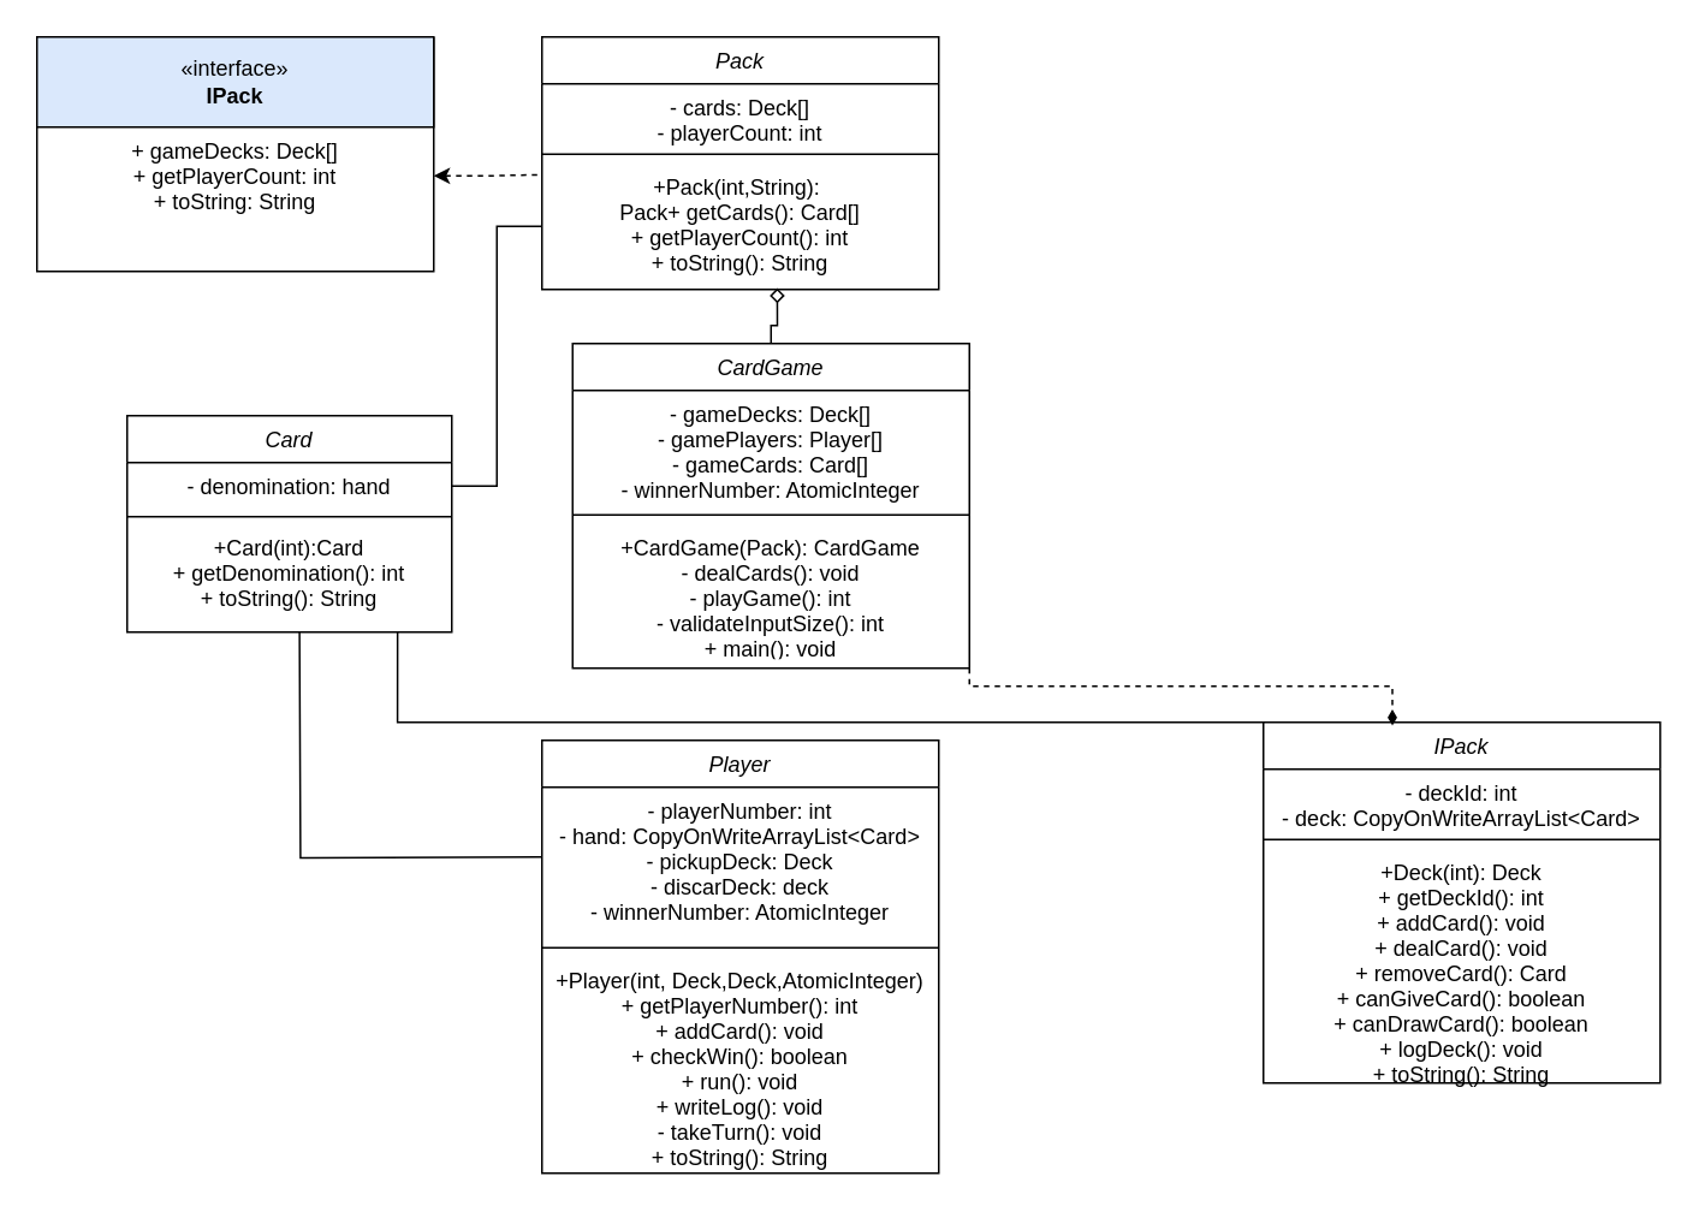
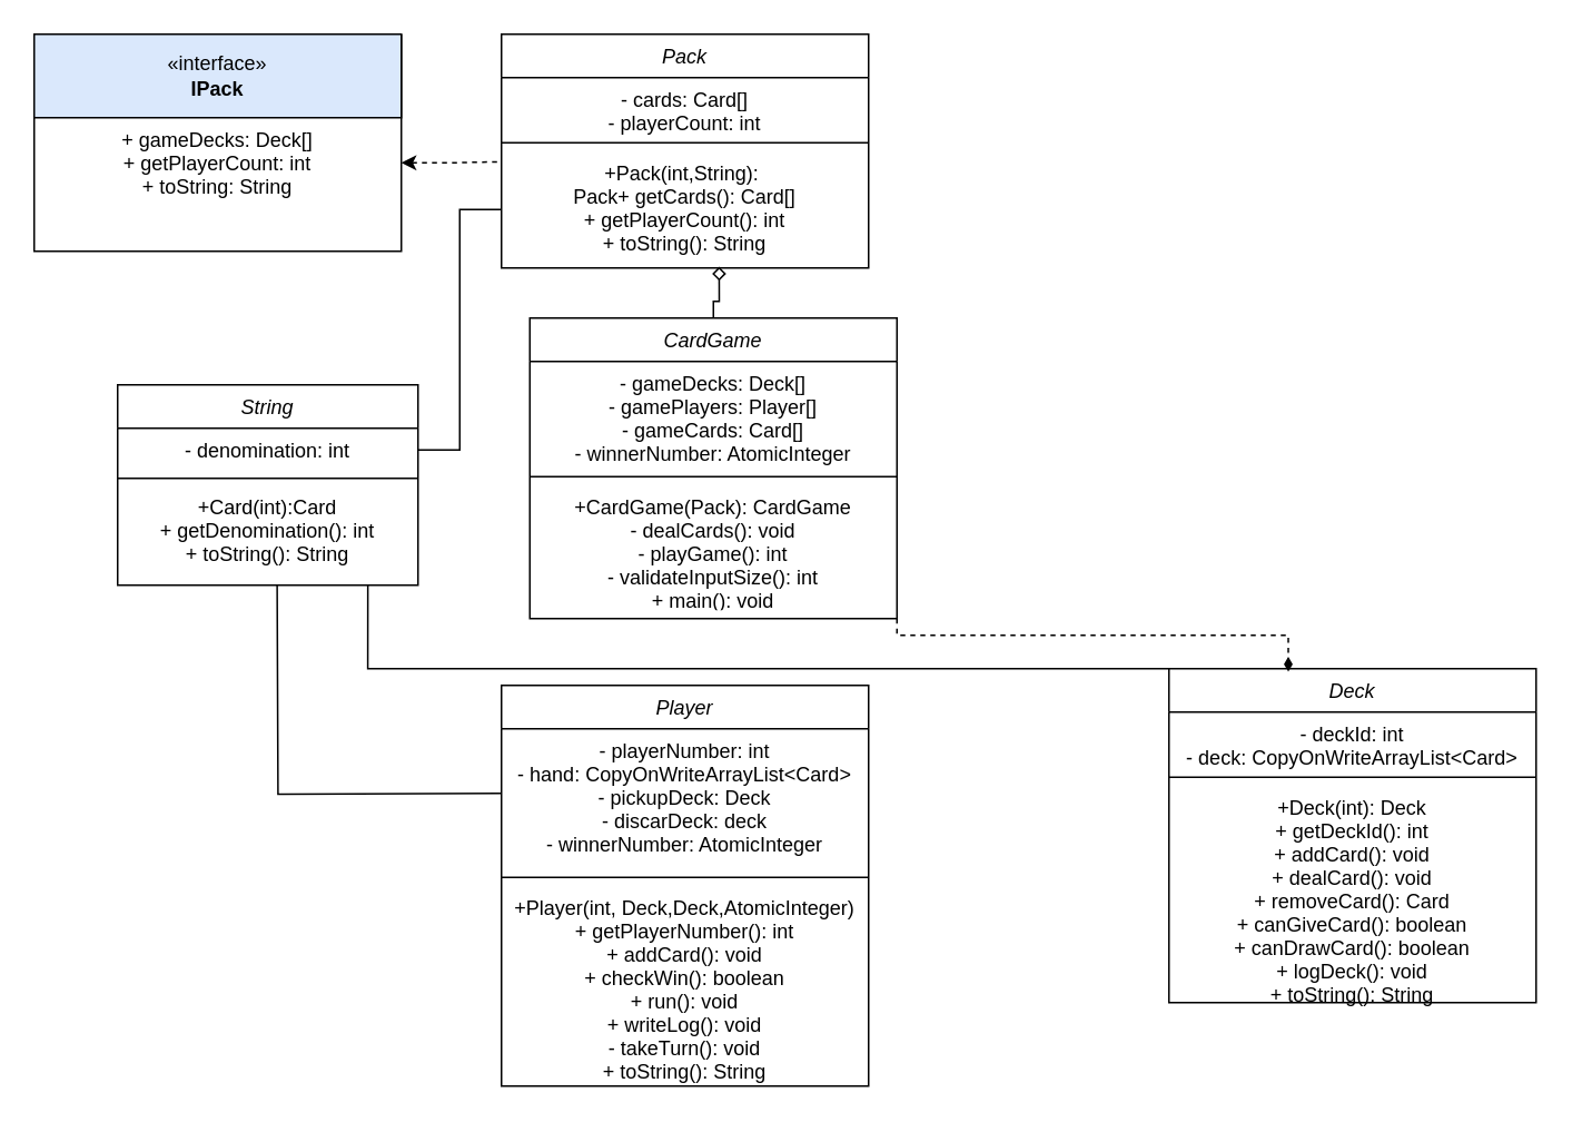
  <mxCell id="0" />
  <mxCell id="1" parent="0" />
- <mxCell id="2" value="Card" style="swimlane;fontStyle=2;align=center;verticalAlign=top;childLayout=stackLayout;horizontal=1;startSize=26;horizontalStack=0;resizeParent=1;resizeLast=0;collapsible=1;marginBottom=0;rounded=0;shadow=0;strokeWidth=1;" parent="1" vertex="1"><mxGeometry x="70" y="230" width="180" height="120" as="geometry"><mxRectangle x="230" y="140" width="160" height="26" as="alternateBounds" /></mxGeometry></mxCell>
- <mxCell id="3" value="- denomination: hand" style="text;align=center;verticalAlign=top;spacingLeft=4;spacingRight=4;overflow=hidden;rotatable=0;points=[[0,0.5],[1,0.5]];portConstraint=eastwest;" parent="2" vertex="1"><mxGeometry y="26" width="180" height="26" as="geometry" /></mxCell>
+ <mxCell id="2" value="String" style="swimlane;fontStyle=2;align=center;verticalAlign=top;childLayout=stackLayout;horizontal=1;startSize=26;horizontalStack=0;resizeParent=1;resizeLast=0;collapsible=1;marginBottom=0;rounded=0;shadow=0;strokeWidth=1;" parent="1" vertex="1"><mxGeometry x="70" y="230" width="180" height="120" as="geometry"><mxRectangle x="230" y="140" width="160" height="26" as="alternateBounds" /></mxGeometry></mxCell>
+ <mxCell id="3" value="- denomination: int" style="text;align=center;verticalAlign=top;spacingLeft=4;spacingRight=4;overflow=hidden;rotatable=0;points=[[0,0.5],[1,0.5]];portConstraint=eastwest;" parent="2" vertex="1"><mxGeometry y="26" width="180" height="26" as="geometry" /></mxCell>
  <mxCell id="4" value="" style="line;html=1;strokeWidth=1;align=left;verticalAlign=middle;spacingTop=-1;spacingLeft=3;spacingRight=3;rotatable=0;labelPosition=right;points=[];portConstraint=eastwest;" parent="2" vertex="1"><mxGeometry y="52" width="180" height="8" as="geometry" /></mxCell>
  <mxCell id="5" value="+Card(int):Card&#10;+ getDenomination(): int&#10;+ toString(): String" style="text;align=center;verticalAlign=top;spacingLeft=4;spacingRight=4;overflow=hidden;rotatable=0;points=[[0,0.5],[1,0.5]];portConstraint=eastwest;" parent="2" vertex="1"><mxGeometry y="60" width="180" height="60" as="geometry" /></mxCell>
- <mxCell id="6" value="IPack" style="swimlane;fontStyle=2;align=center;verticalAlign=top;childLayout=stackLayout;horizontal=1;startSize=26;horizontalStack=0;resizeParent=1;resizeLast=0;collapsible=1;marginBottom=0;rounded=0;shadow=0;strokeWidth=1;" parent="1" vertex="1"><mxGeometry x="700" y="400" width="220" height="200" as="geometry"><mxRectangle x="230" y="140" width="160" height="26" as="alternateBounds" /></mxGeometry></mxCell>
+ <mxCell id="6" value="Deck" style="swimlane;fontStyle=2;align=center;verticalAlign=top;childLayout=stackLayout;horizontal=1;startSize=26;horizontalStack=0;resizeParent=1;resizeLast=0;collapsible=1;marginBottom=0;rounded=0;shadow=0;strokeWidth=1;" parent="1" vertex="1"><mxGeometry x="700" y="400" width="220" height="200" as="geometry"><mxRectangle x="230" y="140" width="160" height="26" as="alternateBounds" /></mxGeometry></mxCell>
  <mxCell id="7" value="- deckId: int&#10;- deck: CopyOnWriteArrayList&lt;Card&gt;&#10;&#10;" style="text;align=center;verticalAlign=top;spacingLeft=4;spacingRight=4;overflow=hidden;rotatable=0;points=[[0,0.5],[1,0.5]];portConstraint=eastwest;" parent="6" vertex="1"><mxGeometry y="26" width="220" height="34" as="geometry" /></mxCell>
  <mxCell id="8" value="" style="line;html=1;strokeWidth=1;align=left;verticalAlign=middle;spacingTop=-1;spacingLeft=3;spacingRight=3;rotatable=0;labelPosition=right;points=[];portConstraint=eastwest;" parent="6" vertex="1"><mxGeometry y="60" width="220" height="10" as="geometry" /></mxCell>
  <mxCell id="9" value="+Deck(int): Deck&#10;+ getDeckId(): int&#10;+ addCard(): void&#10;+ dealCard(): void&#10;+ removeCard(): Card&#10;+ canGiveCard(): boolean&#10;+ canDrawCard(): boolean&#10;+ logDeck(): void&#10;+ toString(): String" style="text;align=center;verticalAlign=top;spacingLeft=4;spacingRight=4;overflow=hidden;rotatable=0;points=[[0,0.5],[1,0.5]];portConstraint=eastwest;" parent="6" vertex="1"><mxGeometry y="70" width="220" height="130" as="geometry" /></mxCell>
  <mxCell id="10" value="Pack" style="swimlane;fontStyle=2;align=center;verticalAlign=top;childLayout=stackLayout;horizontal=1;startSize=26;horizontalStack=0;resizeParent=1;resizeLast=0;collapsible=1;marginBottom=0;rounded=0;shadow=0;strokeWidth=1;" parent="1" vertex="1"><mxGeometry x="300" y="20" width="220" height="140" as="geometry"><mxRectangle x="230" y="140" width="160" height="26" as="alternateBounds" /></mxGeometry></mxCell>
- <mxCell id="11" value="- cards: Deck[]&#10;- playerCount: int&#10;&#10;" style="text;align=center;verticalAlign=top;spacingLeft=4;spacingRight=4;overflow=hidden;rotatable=0;points=[[0,0.5],[1,0.5]];portConstraint=eastwest;" parent="10" vertex="1"><mxGeometry y="26" width="220" height="34" as="geometry" /></mxCell>
+ <mxCell id="11" value="- cards: Card[]&#10;- playerCount: int&#10;&#10;" style="text;align=center;verticalAlign=top;spacingLeft=4;spacingRight=4;overflow=hidden;rotatable=0;points=[[0,0.5],[1,0.5]];portConstraint=eastwest;" parent="10" vertex="1"><mxGeometry y="26" width="220" height="34" as="geometry" /></mxCell>
  <mxCell id="12" value="" style="line;html=1;strokeWidth=1;align=left;verticalAlign=middle;spacingTop=-1;spacingLeft=3;spacingRight=3;rotatable=0;labelPosition=right;points=[];portConstraint=eastwest;" parent="10" vertex="1"><mxGeometry y="60" width="220" height="10" as="geometry" /></mxCell>
  <mxCell id="13" value="+Pack(int,String): &#10;Pack+ getCards(): Card[]&#10;+ getPlayerCount(): int&#10;+ toString(): String" style="text;align=center;verticalAlign=top;spacingLeft=4;spacingRight=4;overflow=hidden;rotatable=0;points=[[0,0.5],[1,0.5]];portConstraint=eastwest;" parent="10" vertex="1"><mxGeometry y="70" width="220" height="70" as="geometry" /></mxCell>
  <mxCell id="14" value="Player" style="swimlane;fontStyle=2;align=center;verticalAlign=top;childLayout=stackLayout;horizontal=1;startSize=26;horizontalStack=0;resizeParent=1;resizeLast=0;collapsible=1;marginBottom=0;rounded=0;shadow=0;strokeWidth=1;" parent="1" vertex="1"><mxGeometry x="300" y="410" width="220" height="240" as="geometry"><mxRectangle x="230" y="140" width="160" height="26" as="alternateBounds" /></mxGeometry></mxCell>
  <mxCell id="15" value="- playerNumber: int&#10;- hand: CopyOnWriteArrayList&lt;Card&gt;&#10;- pickupDeck: Deck&#10;- discarDeck: deck&#10;- winnerNumber: AtomicInteger&#10;" style="text;align=center;verticalAlign=top;spacingLeft=4;spacingRight=4;overflow=hidden;rotatable=0;points=[[0,0.5],[1,0.5]];portConstraint=eastwest;" parent="14" vertex="1"><mxGeometry y="26" width="220" height="84" as="geometry" /></mxCell>
  <mxCell id="16" value="" style="line;html=1;strokeWidth=1;align=left;verticalAlign=middle;spacingTop=-1;spacingLeft=3;spacingRight=3;rotatable=0;labelPosition=right;points=[];portConstraint=eastwest;" parent="14" vertex="1"><mxGeometry y="110" width="220" height="10" as="geometry" /></mxCell>
  <mxCell id="17" value="+Player(int, Deck,Deck,AtomicInteger)&#10;+ getPlayerNumber(): int&#10;+ addCard(): void&#10;+ checkWin(): boolean&#10;+ run(): void&#10;+ writeLog(): void&#10;- takeTurn(): void&#10;+ toString(): String&#10;" style="text;align=center;verticalAlign=top;spacingLeft=4;spacingRight=4;overflow=hidden;rotatable=0;points=[[0,0.5],[1,0.5]];portConstraint=eastwest;" parent="14" vertex="1"><mxGeometry y="120" width="220" height="120" as="geometry" /></mxCell>
  <mxCell id="18" value="CardGame" style="swimlane;fontStyle=2;align=center;verticalAlign=top;childLayout=stackLayout;horizontal=1;startSize=26;horizontalStack=0;resizeParent=1;resizeLast=0;collapsible=1;marginBottom=0;rounded=0;shadow=0;strokeWidth=1;" parent="1" vertex="1"><mxGeometry x="317" y="190" width="220" height="180" as="geometry"><mxRectangle x="230" y="140" width="160" height="26" as="alternateBounds" /></mxGeometry></mxCell>
  <mxCell id="19" value="- gameDecks: Deck[]&#10;- gamePlayers: Player[]&#10;- gameCards: Card[]&#10;- winnerNumber: AtomicInteger&#10;" style="text;align=center;verticalAlign=top;spacingLeft=4;spacingRight=4;overflow=hidden;rotatable=0;points=[[0,0.5],[1,0.5]];portConstraint=eastwest;" parent="18" vertex="1"><mxGeometry y="26" width="220" height="64" as="geometry" /></mxCell>
  <mxCell id="20" value="" style="line;html=1;strokeWidth=1;align=left;verticalAlign=middle;spacingTop=-1;spacingLeft=3;spacingRight=3;rotatable=0;labelPosition=right;points=[];portConstraint=eastwest;" parent="18" vertex="1"><mxGeometry y="90" width="220" height="10" as="geometry" /></mxCell>
  <mxCell id="21" value="+CardGame(Pack): CardGame&#10;- dealCards(): void&#10;- playGame(): int&#10;- validateInputSize(): int&#10;+ main(): void&#10;" style="text;align=center;verticalAlign=top;spacingLeft=4;spacingRight=4;overflow=hidden;rotatable=0;points=[[0,0.5],[1,0.5]];portConstraint=eastwest;" parent="18" vertex="1"><mxGeometry y="100" width="220" height="70" as="geometry" /></mxCell>
  <mxCell id="22" value="" style="swimlane;fontStyle=2;align=center;verticalAlign=top;childLayout=stackLayout;horizontal=1;startSize=0;horizontalStack=0;resizeParent=1;resizeLast=0;collapsible=1;marginBottom=0;rounded=0;shadow=0;strokeWidth=1;" parent="1" vertex="1"><mxGeometry x="20" y="20" width="220" height="130" as="geometry"><mxRectangle x="230" y="140" width="160" height="26" as="alternateBounds" /></mxGeometry></mxCell>
  <mxCell id="23" value="«interface»&lt;br&gt;&lt;b&gt;IPack&lt;/b&gt;" style="html=1;whiteSpace=wrap;fillColor=#dae8fc;" vertex="1" parent="22"><mxGeometry width="220" height="50" as="geometry" /></mxCell>
  <mxCell id="24" value="+ gameDecks: Deck[]&#10;+ getPlayerCount: int&#10;+ toString: String&#10;" style="text;align=center;verticalAlign=top;spacingLeft=4;spacingRight=4;overflow=hidden;rotatable=0;points=[[0,0.5],[1,0.5]];portConstraint=eastwest;" parent="22" vertex="1"><mxGeometry y="50" width="220" height="54" as="geometry" /></mxCell>
  <mxCell id="25" style="edgeStyle=orthogonalEdgeStyle;rounded=0;orthogonalLoop=1;jettySize=auto;html=1;exitX=1;exitY=0.5;exitDx=0;exitDy=0;entryX=0;entryY=0.091;entryDx=0;entryDy=0;entryPerimeter=0;endArrow=none;endFill=0;dashed=1;startArrow=classic;startFill=1;" edge="1" parent="1" source="24" target="13"><mxGeometry relative="1" as="geometry" /></mxCell>
  <mxCell id="26" style="edgeStyle=orthogonalEdgeStyle;rounded=0;orthogonalLoop=1;jettySize=auto;html=1;entryX=0.593;entryY=0.989;entryDx=0;entryDy=0;endArrow=diamond;endFill=0;startArrow=none;startFill=0;entryPerimeter=0;exitX=0.5;exitY=0;exitDx=0;exitDy=0;" edge="1" parent="1" source="18" target="13"><mxGeometry relative="1" as="geometry"><mxPoint x="410" y="180" as="sourcePoint" /><Array as="points"><mxPoint x="427" y="180" /><mxPoint x="430" y="180" /></Array></mxGeometry></mxCell>
  <mxCell id="27" style="edgeStyle=orthogonalEdgeStyle;rounded=0;orthogonalLoop=1;jettySize=auto;html=1;exitX=1;exitY=1;exitDx=0;exitDy=0;entryX=0.325;entryY=0.009;entryDx=0;entryDy=0;entryPerimeter=0;endArrow=diamondThin;endFill=1;dashed=1;" edge="1" parent="1" source="18" target="6"><mxGeometry relative="1" as="geometry"><Array as="points"><mxPoint x="537" y="380" /><mxPoint x="772" y="380" /></Array></mxGeometry></mxCell>
  <mxCell id="28" style="edgeStyle=orthogonalEdgeStyle;rounded=0;orthogonalLoop=1;jettySize=auto;html=1;exitX=0;exitY=0.5;exitDx=0;exitDy=0;entryX=0.531;entryY=1.056;entryDx=0;entryDy=0;entryPerimeter=0;endArrow=none;endFill=0;" edge="1" parent="1"><mxGeometry relative="1" as="geometry"><mxPoint x="300" y="474.64" as="sourcePoint" /><mxPoint x="165.58" y="350" as="targetPoint" /></mxGeometry></mxCell>
  <mxCell id="29" style="edgeStyle=orthogonalEdgeStyle;rounded=0;orthogonalLoop=1;jettySize=auto;html=1;exitX=0;exitY=0;exitDx=0;exitDy=0;entryX=0.833;entryY=1;entryDx=0;entryDy=0;entryPerimeter=0;endArrow=none;endFill=0;" edge="1" parent="1" source="6" target="5"><mxGeometry relative="1" as="geometry"><Array as="points"><mxPoint x="220" y="400" /></Array></mxGeometry></mxCell>
  <mxCell id="30" style="edgeStyle=orthogonalEdgeStyle;rounded=0;orthogonalLoop=1;jettySize=auto;html=1;exitX=0;exitY=0.5;exitDx=0;exitDy=0;entryX=1;entryY=0.5;entryDx=0;entryDy=0;endArrow=none;endFill=0;" edge="1" parent="1" source="13" target="3"><mxGeometry relative="1" as="geometry" /></mxCell>
